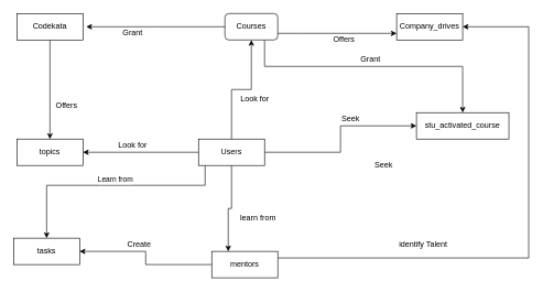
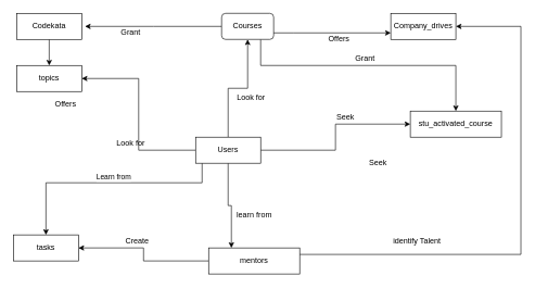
  <mxCell id="0" />
  <mxCell id="1" parent="0" />
  <mxCell id="2" style="edgeStyle=orthogonalEdgeStyle;rounded=0;orthogonalLoop=1;jettySize=auto;html=1;entryX=1;entryY=0.5;entryDx=0;entryDy=0;" edge="1" parent="1" source="8" target="12"><mxGeometry relative="1" as="geometry" /></mxCell>
  <mxCell id="3" style="edgeStyle=orthogonalEdgeStyle;rounded=0;orthogonalLoop=1;jettySize=auto;html=1;entryX=0.5;entryY=1;entryDx=0;entryDy=0;" edge="1" parent="1" source="8" target="19"><mxGeometry relative="1" as="geometry" /></mxCell>
  <mxCell id="4" style="edgeStyle=orthogonalEdgeStyle;rounded=0;orthogonalLoop=1;jettySize=auto;html=1;entryX=0;entryY=0.5;entryDx=0;entryDy=0;" edge="1" parent="1" source="8" target="11"><mxGeometry relative="1" as="geometry" /></mxCell>
  <mxCell id="5" style="edgeStyle=orthogonalEdgeStyle;rounded=0;orthogonalLoop=1;jettySize=auto;html=1;" edge="1" parent="1" source="8" target="16"><mxGeometry relative="1" as="geometry"><Array as="points"><mxPoint x="310" y="280" /><mxPoint x="70" y="280" /></Array></mxGeometry></mxCell>
  <mxCell id="6" value="Learn from" style="edgeLabel;html=1;align=center;verticalAlign=middle;resizable=0;points=[];" vertex="1" connectable="0" parent="5"><mxGeometry x="-0.047" y="-9" relative="1" as="geometry"><mxPoint as="offset" /></mxGeometry></mxCell>
  <mxCell id="7" style="edgeStyle=orthogonalEdgeStyle;rounded=0;orthogonalLoop=1;jettySize=auto;html=1;exitX=0.5;exitY=1;exitDx=0;exitDy=0;entryX=0.25;entryY=0;entryDx=0;entryDy=0;" edge="1" parent="1" source="8" target="15"><mxGeometry relative="1" as="geometry" /></mxCell>
  <mxCell id="8" value="Users" style="whiteSpace=wrap;html=1;align=center;" vertex="1" parent="1"><mxGeometry x="300" y="210" width="100" height="40" as="geometry" /></mxCell>
  <mxCell id="9" style="edgeStyle=orthogonalEdgeStyle;rounded=0;orthogonalLoop=1;jettySize=auto;html=1;entryX=0.5;entryY=0;entryDx=0;entryDy=0;" edge="1" parent="1" source="10" target="12"><mxGeometry relative="1" as="geometry" /></mxCell>
  <mxCell id="10" value="Codekata" style="whiteSpace=wrap;html=1;align=center;" vertex="1" parent="1"><mxGeometry x="25" y="20" width="100" height="40" as="geometry" /></mxCell>
  <mxCell id="11" value="stu_activated_course" style="whiteSpace=wrap;html=1;align=center;" vertex="1" parent="1"><mxGeometry x="630" y="170" width="140" height="40" as="geometry" /></mxCell>
- <mxCell id="12" value="topics" style="whiteSpace=wrap;html=1;align=center;" vertex="1" parent="1"><mxGeometry x="25" y="210" width="100" height="40" as="geometry" /></mxCell>
+ <mxCell id="12" value="topics" style="whiteSpace=wrap;html=1;align=center;" vertex="1" parent="1"><mxGeometry x="25" y="100" width="100" height="40" as="geometry" /></mxCell>
  <mxCell id="13" style="edgeStyle=orthogonalEdgeStyle;rounded=0;orthogonalLoop=1;jettySize=auto;html=1;entryX=1;entryY=0.5;entryDx=0;entryDy=0;" edge="1" parent="1" source="15" target="16"><mxGeometry relative="1" as="geometry" /></mxCell>
  <mxCell id="14" style="edgeStyle=orthogonalEdgeStyle;rounded=0;orthogonalLoop=1;jettySize=auto;html=1;" edge="1" parent="1" source="15" target="28"><mxGeometry relative="1" as="geometry"><Array as="points"><mxPoint x="800" y="390" /><mxPoint x="800" y="40" /></Array></mxGeometry></mxCell>
- <mxCell id="15" value="mentors" style="whiteSpace=wrap;html=1;align=center;" vertex="1" parent="1"><mxGeometry x="320" y="380" width="100" height="40" as="geometry" /></mxCell>
+ <mxCell id="15" value="mentors" style="whiteSpace=wrap;html=1;align=center;" vertex="1" parent="1"><mxGeometry x="320" y="380" width="140" height="40" as="geometry" /></mxCell>
  <mxCell id="16" value="tasks" style="whiteSpace=wrap;html=1;align=center;" vertex="1" parent="1"><mxGeometry x="20" y="360" width="100" height="40" as="geometry" /></mxCell>
  <mxCell id="17" style="edgeStyle=orthogonalEdgeStyle;rounded=0;orthogonalLoop=1;jettySize=auto;html=1;" edge="1" parent="1" source="19"><mxGeometry relative="1" as="geometry"><mxPoint x="130" y="40" as="targetPoint" /></mxGeometry></mxCell>
  <mxCell id="18" style="edgeStyle=orthogonalEdgeStyle;rounded=0;orthogonalLoop=1;jettySize=auto;html=1;" edge="1" parent="1" source="19" target="11"><mxGeometry relative="1" as="geometry"><Array as="points"><mxPoint x="400" y="100" /><mxPoint x="700" y="100" /></Array></mxGeometry></mxCell>
  <mxCell id="19" value="Courses" style="whiteSpace=wrap;html=1;align=center;rounded=1;" vertex="1" parent="1"><mxGeometry x="340" y="20" width="80" height="40" as="geometry" /></mxCell>
  <mxCell id="20" style="edgeStyle=orthogonalEdgeStyle;rounded=0;orthogonalLoop=1;jettySize=auto;html=1;exitX=0.5;exitY=1;exitDx=0;exitDy=0;" edge="1" parent="1" source="11" target="11"><mxGeometry relative="1" as="geometry" /></mxCell>
  <mxCell id="21" style="edgeStyle=orthogonalEdgeStyle;rounded=0;orthogonalLoop=1;jettySize=auto;html=1;exitX=0.5;exitY=1;exitDx=0;exitDy=0;" edge="1" parent="1" source="15" target="15"><mxGeometry relative="1" as="geometry" /></mxCell>
  <mxCell id="22" value="Seek" style="text;html=1;align=center;verticalAlign=middle;resizable=0;points=[];autosize=1;" vertex="1" parent="1"><mxGeometry x="560" y="240" width="40" height="20" as="geometry" /></mxCell>
  <mxCell id="23" value="Look for" style="text;html=1;align=center;verticalAlign=middle;resizable=0;points=[];autosize=1;" vertex="1" parent="1"><mxGeometry x="355" y="140" width="60" height="20" as="geometry" /></mxCell>
  <mxCell id="24" value="Offers" style="text;html=1;align=center;verticalAlign=middle;resizable=0;points=[];autosize=1;" vertex="1" parent="1"><mxGeometry x="495" y="50" width="50" height="20" as="geometry" /></mxCell>
  <mxCell id="25" value="Create" style="text;html=1;align=center;verticalAlign=middle;resizable=0;points=[];autosize=1;" vertex="1" parent="1"><mxGeometry x="185" y="360" width="50" height="20" as="geometry" /></mxCell>
  <mxCell id="26" value="Look for" style="text;html=1;align=center;verticalAlign=middle;resizable=0;points=[];autosize=1;" vertex="1" parent="1"><mxGeometry x="170" y="210" width="60" height="20" as="geometry" /></mxCell>
  <mxCell id="27" value="Offers" style="text;html=1;align=center;verticalAlign=middle;resizable=0;points=[];autosize=1;" vertex="1" parent="1"><mxGeometry x="75" y="150" width="50" height="20" as="geometry" /></mxCell>
  <mxCell id="28" value="Company_drives" style="whiteSpace=wrap;html=1;align=center;" vertex="1" parent="1"><mxGeometry x="600" y="20" width="100" height="40" as="geometry" /></mxCell>
  <mxCell id="29" style="edgeStyle=orthogonalEdgeStyle;rounded=0;orthogonalLoop=1;jettySize=auto;html=1;" edge="1" parent="1" source="19" target="28"><mxGeometry relative="1" as="geometry"><mxPoint x="530" y="340" as="targetPoint" /><mxPoint x="350" y="70" as="sourcePoint" /><Array as="points"><mxPoint x="450" y="50" /><mxPoint x="450" y="50" /></Array></mxGeometry></mxCell>
  <mxCell id="30" value="Grant" style="text;html=1;align=center;verticalAlign=middle;resizable=0;points=[];autosize=1;" vertex="1" parent="1"><mxGeometry x="175" y="40" width="50" height="20" as="geometry" /></mxCell>
  <mxCell id="31" value="Grant" style="text;html=1;align=center;verticalAlign=middle;resizable=0;points=[];autosize=1;" vertex="1" parent="1"><mxGeometry x="535" y="80" width="50" height="20" as="geometry" /></mxCell>
  <mxCell id="32" value="Seek" style="text;html=1;align=center;verticalAlign=middle;resizable=0;points=[];autosize=1;" vertex="1" parent="1"><mxGeometry x="510" y="170" width="40" height="20" as="geometry" /></mxCell>
  <mxCell id="33" value="identify Talent" style="text;html=1;align=center;verticalAlign=middle;resizable=0;points=[];autosize=1;" vertex="1" parent="1"><mxGeometry x="595" y="360" width="90" height="20" as="geometry" /></mxCell>
  <mxCell id="34" value="learn from" style="text;html=1;align=center;verticalAlign=middle;resizable=0;points=[];autosize=1;" vertex="1" parent="1"><mxGeometry x="355" y="320" width="70" height="20" as="geometry" /></mxCell>
